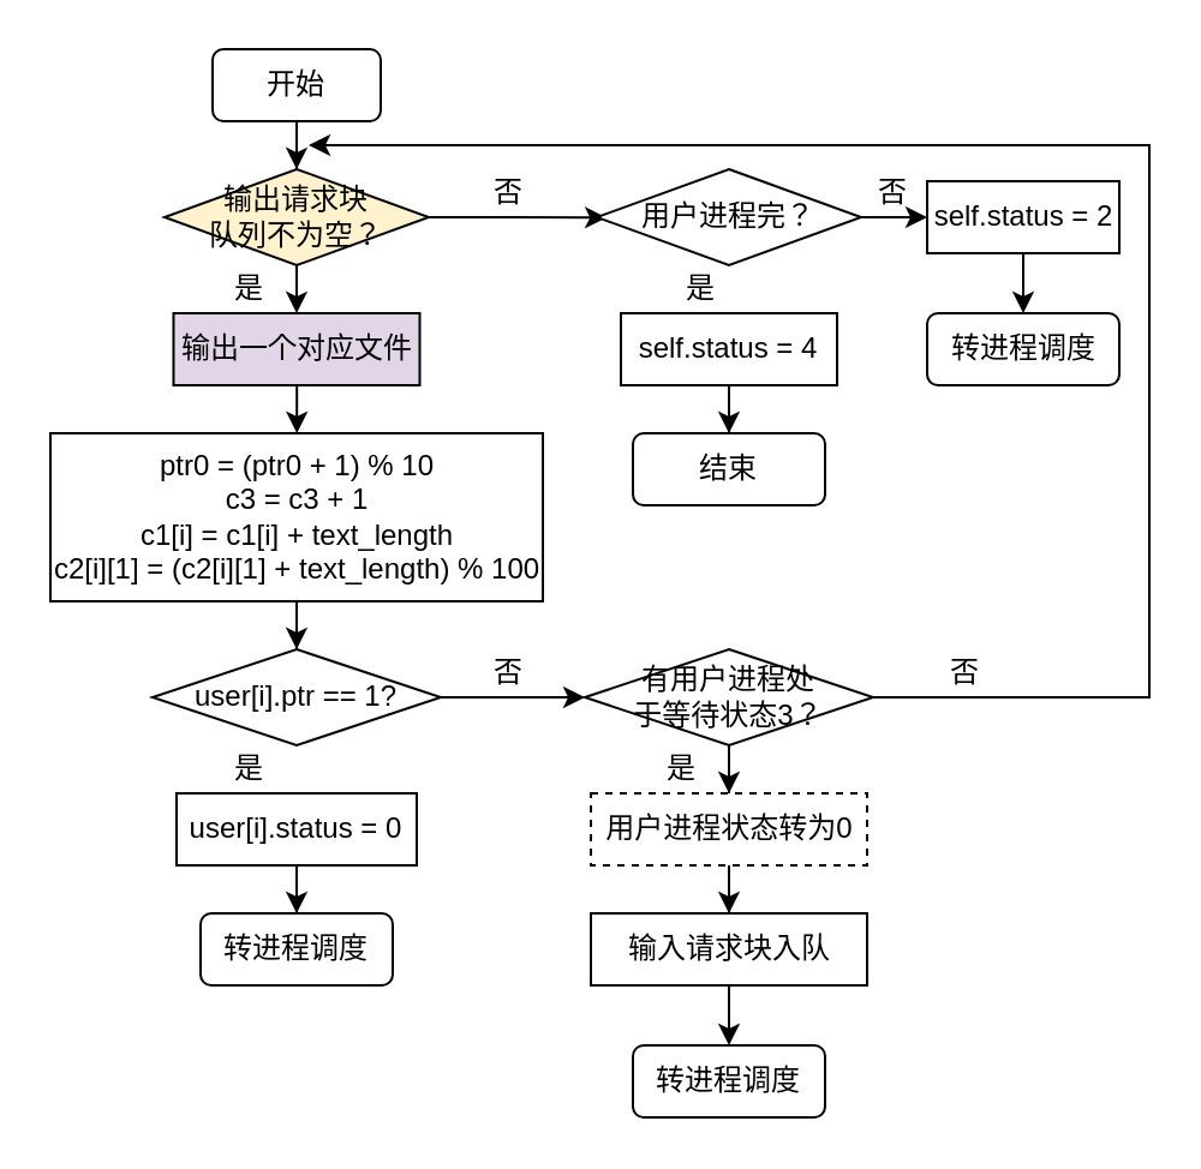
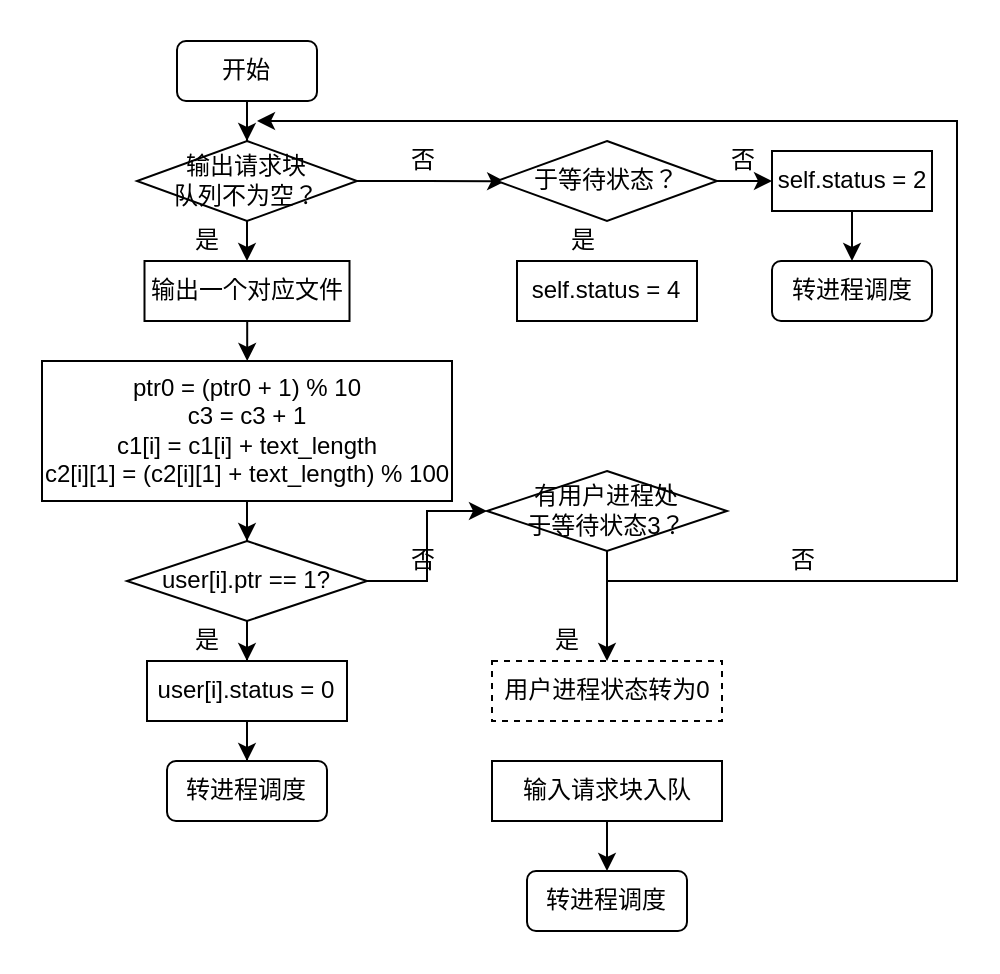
  <mxCell id="0" />
  <mxCell id="1" parent="0" />
  <mxCell id="2" style="edgeStyle=orthogonalEdgeStyle;rounded=0;orthogonalLoop=1;jettySize=auto;html=1;" edge="1" parent="1" source="3" target="6"><mxGeometry relative="1" as="geometry" /></mxCell>
  <mxCell id="3" value="开始" style="rounded=1;whiteSpace=wrap;html=1;" vertex="1" parent="1"><mxGeometry x="88" y="20" width="70" height="30" as="geometry" /></mxCell>
  <mxCell id="4" value="" style="edgeStyle=orthogonalEdgeStyle;rounded=0;orthogonalLoop=1;jettySize=auto;html=1;" edge="1" parent="1" source="6" target="8"><mxGeometry relative="1" as="geometry" /></mxCell>
  <mxCell id="5" style="edgeStyle=orthogonalEdgeStyle;rounded=0;orthogonalLoop=1;jettySize=auto;html=1;entryX=0.037;entryY=0.505;entryDx=0;entryDy=0;entryPerimeter=0;" edge="1" parent="1" source="6" target="12"><mxGeometry relative="1" as="geometry" /></mxCell>
- <mxCell id="6" value="&lt;span&gt;输出请求块&lt;br&gt;队列不为空？&lt;/span&gt;" style="rhombus;whiteSpace=wrap;html=1;fillColor=#fff2cc;" vertex="1" parent="1"><mxGeometry x="68" y="70" width="110" height="40" as="geometry" /></mxCell>
+ <mxCell id="6" value="&lt;span&gt;输出请求块&lt;br&gt;队列不为空？&lt;/span&gt;" style="rhombus;whiteSpace=wrap;html=1;" vertex="1" parent="1"><mxGeometry x="68" y="70" width="110" height="40" as="geometry" /></mxCell>
  <mxCell id="7" style="edgeStyle=orthogonalEdgeStyle;rounded=0;orthogonalLoop=1;jettySize=auto;html=1;entryX=0.5;entryY=0;entryDx=0;entryDy=0;" edge="1" parent="1" source="8" target="22"><mxGeometry relative="1" as="geometry" /></mxCell>
- <mxCell id="8" value="输出一个对应文件" style="whiteSpace=wrap;html=1;fillColor=#e1d5e7;" vertex="1" parent="1"><mxGeometry x="71.75" y="130" width="102.5" height="30" as="geometry" /></mxCell>
- <mxCell id="9" value="" style="edgeStyle=orthogonalEdgeStyle;rounded=0;orthogonalLoop=1;jettySize=auto;html=1;" edge="1" parent="1" source="10" target="18"><mxGeometry relative="1" as="geometry" /></mxCell>
+ <mxCell id="8" value="输出一个对应文件" style="whiteSpace=wrap;html=1;" vertex="1" parent="1"><mxGeometry x="71.75" y="130" width="102.5" height="30" as="geometry" /></mxCell>
  <mxCell id="10" value="self.status = 4" style="whiteSpace=wrap;html=1;" vertex="1" parent="1"><mxGeometry x="258" y="130" width="90" height="30" as="geometry" /></mxCell>
  <mxCell id="11" value="" style="edgeStyle=orthogonalEdgeStyle;rounded=0;orthogonalLoop=1;jettySize=auto;html=1;" edge="1" parent="1" source="12" target="16"><mxGeometry relative="1" as="geometry" /></mxCell>
- <mxCell id="12" value="&lt;span&gt;用户进程完？&lt;/span&gt;" style="rhombus;whiteSpace=wrap;html=1;" vertex="1" parent="1"><mxGeometry x="248" y="70" width="110" height="40" as="geometry" /></mxCell>
+ <mxCell id="12" value="&lt;span&gt;于等待状态？&lt;/span&gt;" style="rhombus;whiteSpace=wrap;html=1;" vertex="1" parent="1"><mxGeometry x="248" y="70" width="110" height="40" as="geometry" /></mxCell>
  <mxCell id="13" value="否" style="text;html=1;align=center;verticalAlign=middle;resizable=0;points=[];autosize=1;strokeColor=none;fillColor=none;" vertex="1" parent="1"><mxGeometry x="195.5" y="70" width="30" height="20" as="geometry" /></mxCell>
  <mxCell id="14" value="是" style="text;html=1;align=center;verticalAlign=middle;resizable=0;points=[];autosize=1;strokeColor=none;fillColor=none;" vertex="1" parent="1"><mxGeometry x="88" y="110" width="30" height="20" as="geometry" /></mxCell>
  <mxCell id="15" value="" style="edgeStyle=orthogonalEdgeStyle;rounded=0;orthogonalLoop=1;jettySize=auto;html=1;" edge="1" parent="1" source="16" target="17"><mxGeometry relative="1" as="geometry" /></mxCell>
  <mxCell id="16" value="self.status = 2&lt;br&gt;" style="whiteSpace=wrap;html=1;" vertex="1" parent="1"><mxGeometry x="385.5" y="75" width="80" height="30" as="geometry" /></mxCell>
  <mxCell id="17" value="转进程调度" style="whiteSpace=wrap;html=1;rounded=1;" vertex="1" parent="1"><mxGeometry x="385.5" y="130" width="80" height="30" as="geometry" /></mxCell>
- <mxCell id="18" value="结束" style="whiteSpace=wrap;html=1;rounded=1;" vertex="1" parent="1"><mxGeometry x="263" y="180" width="80" height="30" as="geometry" /></mxCell>
  <mxCell id="19" value="是" style="text;html=1;align=center;verticalAlign=middle;resizable=0;points=[];autosize=1;strokeColor=none;fillColor=none;" vertex="1" parent="1"><mxGeometry x="275.5" y="110" width="30" height="20" as="geometry" /></mxCell>
  <mxCell id="20" value="否" style="text;html=1;align=center;verticalAlign=middle;resizable=0;points=[];autosize=1;strokeColor=none;fillColor=none;" vertex="1" parent="1"><mxGeometry x="355.5" y="70" width="30" height="20" as="geometry" /></mxCell>
  <mxCell id="21" style="edgeStyle=orthogonalEdgeStyle;rounded=0;orthogonalLoop=1;jettySize=auto;html=1;" edge="1" parent="1" source="22" target="25"><mxGeometry relative="1" as="geometry" /></mxCell>
  <mxCell id="22" value="ptr0 = (ptr0 + 1) % 10&lt;br&gt;c3 = c3 + 1&lt;br&gt;c1[i] = c1[i] + text_length&lt;br&gt;c2[i][1] = (c2[i][1] + text_length) % 100" style="whiteSpace=wrap;html=1;" vertex="1" parent="1"><mxGeometry x="20.5" y="180" width="205" height="70" as="geometry" /></mxCell>
+ <mxCell id="23" style="edgeStyle=orthogonalEdgeStyle;rounded=0;orthogonalLoop=1;jettySize=auto;html=1;" edge="1" parent="1" source="25" target="27"><mxGeometry relative="1" as="geometry" /></mxCell>
  <mxCell id="24" style="edgeStyle=orthogonalEdgeStyle;rounded=0;orthogonalLoop=1;jettySize=auto;html=1;" edge="1" parent="1" source="25" target="31"><mxGeometry relative="1" as="geometry" /></mxCell>
  <mxCell id="25" value="user[i].ptr == 1?" style="rhombus;whiteSpace=wrap;html=1;" vertex="1" parent="1"><mxGeometry x="63" y="270" width="120" height="40" as="geometry" /></mxCell>
  <mxCell id="26" value="" style="edgeStyle=orthogonalEdgeStyle;rounded=0;orthogonalLoop=1;jettySize=auto;html=1;" edge="1" parent="1" source="27" target="28"><mxGeometry relative="1" as="geometry" /></mxCell>
  <mxCell id="27" value="user[i].status = 0" style="whiteSpace=wrap;html=1;" vertex="1" parent="1"><mxGeometry x="73" y="330" width="100" height="30" as="geometry" /></mxCell>
  <mxCell id="28" value="转进程调度" style="whiteSpace=wrap;html=1;rounded=1;" vertex="1" parent="1"><mxGeometry x="83" y="380" width="80" height="30" as="geometry" /></mxCell>
  <mxCell id="29" value="是" style="text;html=1;align=center;verticalAlign=middle;resizable=0;points=[];autosize=1;strokeColor=none;fillColor=none;" vertex="1" parent="1"><mxGeometry x="88" y="310" width="30" height="20" as="geometry" /></mxCell>
  <mxCell id="30" style="edgeStyle=orthogonalEdgeStyle;rounded=0;orthogonalLoop=1;jettySize=auto;html=1;" edge="1" parent="1" source="31"><mxGeometry relative="1" as="geometry"><mxPoint x="128" y="60" as="targetPoint" /><Array as="points"><mxPoint x="478" y="290" /><mxPoint x="478" y="60" /></Array></mxGeometry></mxCell>
- <mxCell id="31" value="有用户进程处&lt;br&gt;于等待状态3？" style="rhombus;whiteSpace=wrap;html=1;" vertex="1" parent="1"><mxGeometry x="243" y="270" width="120" height="40" as="geometry" /></mxCell>
+ <mxCell id="31" value="有用户进程处&lt;br&gt;于等待状态3？" style="rhombus;whiteSpace=wrap;html=1;" vertex="1" parent="1"><mxGeometry x="243" y="235" width="120" height="40" as="geometry" /></mxCell>
  <mxCell id="32" value="否" style="text;html=1;align=center;verticalAlign=middle;resizable=0;points=[];autosize=1;strokeColor=none;fillColor=none;" vertex="1" parent="1"><mxGeometry x="195.5" y="270" width="30" height="20" as="geometry" /></mxCell>
  <mxCell id="33" style="edgeStyle=orthogonalEdgeStyle;rounded=0;orthogonalLoop=1;jettySize=auto;html=1;exitX=0.5;exitY=1;exitDx=0;exitDy=0;" edge="1" parent="1" target="35" source="31"><mxGeometry relative="1" as="geometry"><mxPoint x="303" y="310" as="sourcePoint" /></mxGeometry></mxCell>
- <mxCell id="34" value="" style="edgeStyle=orthogonalEdgeStyle;rounded=0;orthogonalLoop=1;jettySize=auto;html=1;entryX=0.5;entryY=0;entryDx=0;entryDy=0;" edge="1" parent="1" source="35" target="39"><mxGeometry relative="1" as="geometry"><mxPoint x="303.024" y="380" as="targetPoint" /></mxGeometry></mxCell>
  <mxCell id="35" value="用户进程状态转为0" style="whiteSpace=wrap;html=1;dashed=1;" vertex="1" parent="1"><mxGeometry x="245.5" y="330" width="115" height="30" as="geometry" /></mxCell>
  <mxCell id="36" value="是" style="text;html=1;align=center;verticalAlign=middle;resizable=0;points=[];autosize=1;strokeColor=none;fillColor=none;" vertex="1" parent="1"><mxGeometry x="268" y="310" width="30" height="20" as="geometry" /></mxCell>
  <mxCell id="37" value="转进程调度" style="whiteSpace=wrap;html=1;rounded=1;" vertex="1" parent="1"><mxGeometry x="263" y="435" width="80" height="30" as="geometry" /></mxCell>
  <mxCell id="38" style="edgeStyle=orthogonalEdgeStyle;rounded=0;orthogonalLoop=1;jettySize=auto;html=1;" edge="1" parent="1" source="39" target="37"><mxGeometry relative="1" as="geometry" /></mxCell>
  <mxCell id="39" value="输入请求块入队" style="whiteSpace=wrap;html=1;" vertex="1" parent="1"><mxGeometry x="245.5" y="380" width="115" height="30" as="geometry" /></mxCell>
  <mxCell id="40" value="否" style="text;html=1;align=center;verticalAlign=middle;resizable=0;points=[];autosize=1;strokeColor=none;fillColor=none;" vertex="1" parent="1"><mxGeometry x="385.5" y="270" width="30" height="20" as="geometry" /></mxCell>
